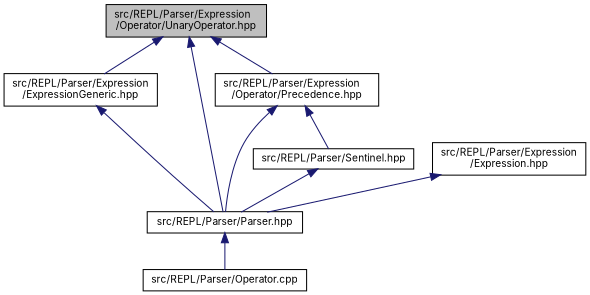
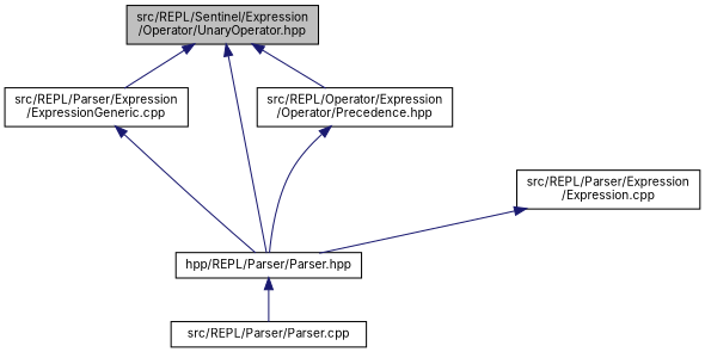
  digraph {
    fontname=Inter
    node [color=black fillcolor=white fontname=Inter fontsize=10 shape=record style=filled]
    edge [color=midnightblue dir=back fontname=Inter fontsize=10 labelfontname=Helvetica labelfontsize=10 style=solid]
-   n1 [fillcolor=grey75 fontcolor=black height=0.2 label="src/REPL/Parser/Expression\l/Operator/UnaryOperator.hpp" width=0.4]
-   n2 [height=0.2 label="src/REPL/Parser/Expression\l/ExpressionGeneric.hpp" width=0.4]
-   n3 [height=0.2 label="src/REPL/Parser/Parser.hpp" width=0.4]
-   n4 [height=0.2 label="src/REPL/Parser/Expression\l/Operator/Precedence.hpp" width=0.4]
-   n5 [height=0.2 label="src/REPL/Parser/Operator.cpp" width=0.4]
-   n6 [height=0.2 label="src/REPL/Parser/Sentinel.hpp" width=0.4]
-   n7 [height=0.2 label="src/REPL/Parser/Expression\l/Expression.hpp" width=0.4]
+   n1 [fillcolor=grey75 fontcolor=black height=0.2 label="src/REPL/Sentinel/Expression\l/Operator/UnaryOperator.hpp" width=0.4]
+   n2 [height=0.2 label="src/REPL/Parser/Expression\l/ExpressionGeneric.cpp" width=0.4]
+   n3 [height=0.2 label="hpp/REPL/Parser/Parser.hpp" width=0.4]
+   n4 [height=0.2 label="src/REPL/Operator/Expression\l/Operator/Precedence.hpp" width=0.4]
+   n5 [height=0.2 label="src/REPL/Parser/Parser.cpp" width=0.4]
+   n7 [height=0.2 label="src/REPL/Parser/Expression\l/Expression.cpp" width=0.4]
    n1 -> n2
    n1 -> n3
    n1 -> n4
    n2 -> n3
    n3 -> n5
    n4 -> n3
-   n4 -> n6
-   n6 -> n3
    n7 -> n3
  }
